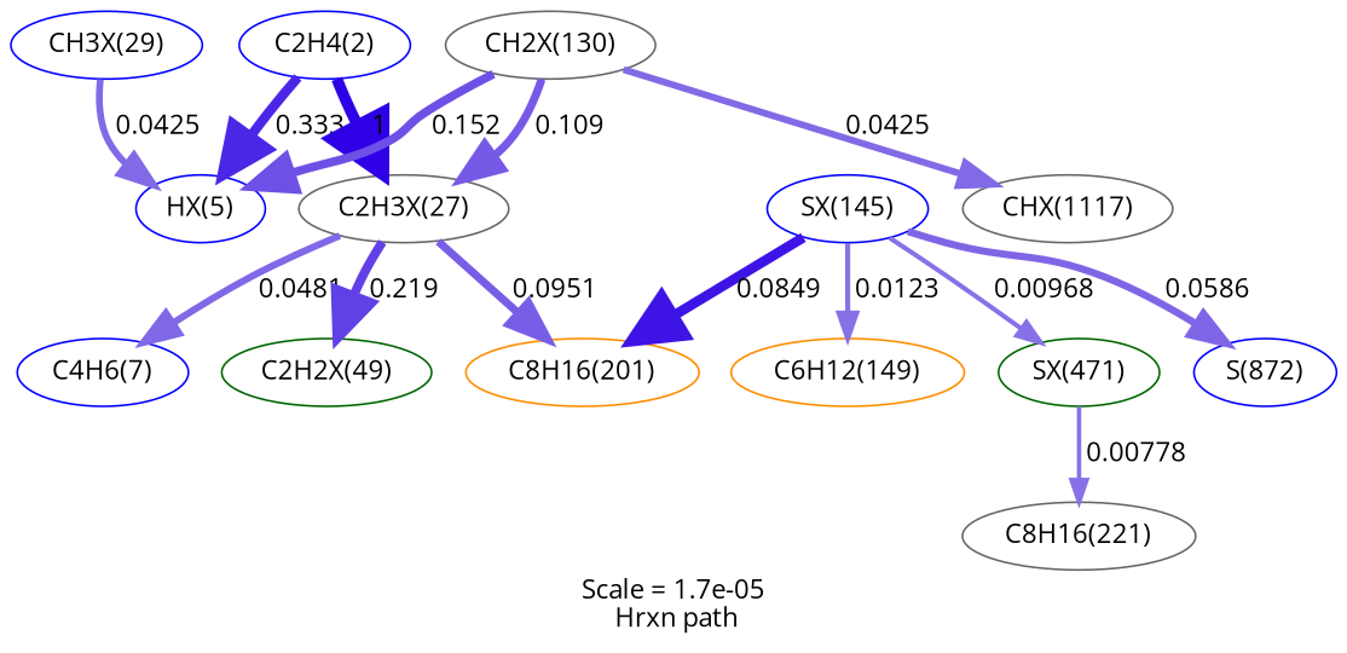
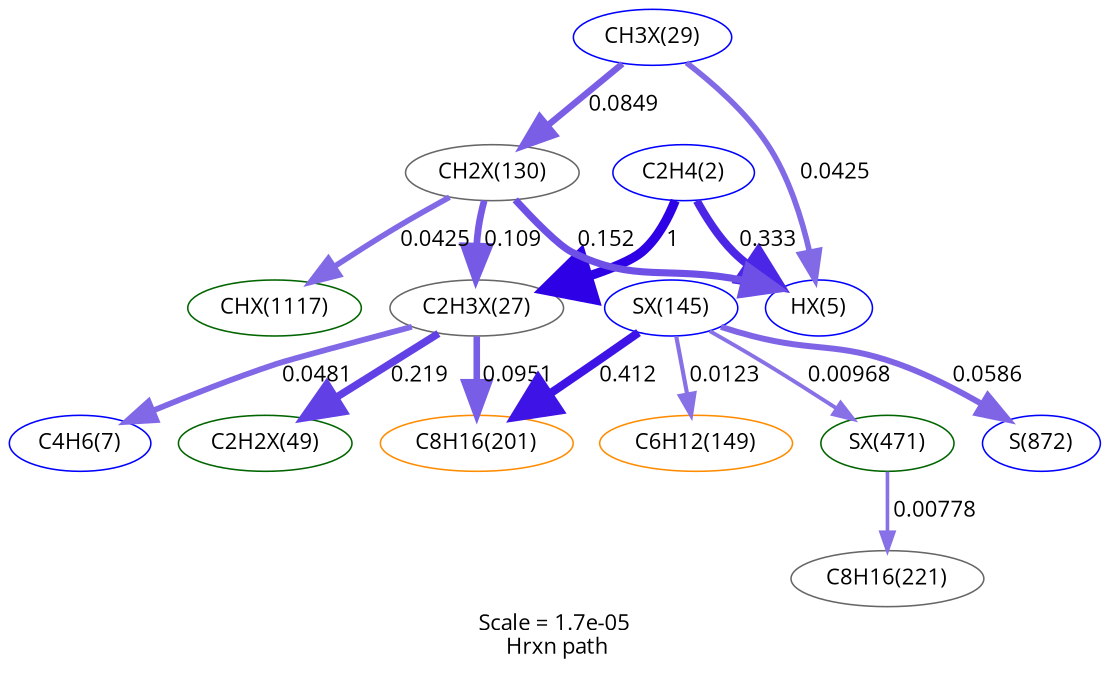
  digraph {
    fontname="Open Sans"
    label="Scale = 1.7e-05\l Hrxn path"
    node [color=blue fontname="Open Sans"]
    edge [arrowsize=1.81 color="0.7, 0.542, 0.9" fontname="Open Sans" style="setlinewidth(3.61)"]
    n1 [label="C2H4(2)"]
    n2 [label="HX(5)"]
    n3 [color=gray40 label="C2H3X(27)"]
    n4 [label="C4H6(7)"]
    n5 [color=darkorange label="C8H16(201)"]
    n6 [color=darkgreen label="C2H2X(49)"]
    n7 [color=gray40 label="CH2X(130)"]
-   n8 [color=gray40 label="CHX(1117)"]
+   n8 [color=darkgreen label="CHX(1117)"]
    n9 [label="CH3X(29)"]
    n10 [label="SX(145)"]
    n11 [color=darkorange label="C6H12(149)"]
    n12 [color=darkgreen label="SX(471)"]
    n13 [label="S(872)"]
    n14 [color=gray40 label="C8H16(221)"]
    n1 -> n2 [arrowsize=2.59 color="0.7, 0.833, 0.9" label=" 0.333" style="setlinewidth(5.17)"]
    n1 -> n3 [arrowsize=3 color="0.7, 1.5, 0.9" label=" 1" style="setlinewidth(6)"]
    n3 -> n4 [arrowsize=1.85 color="0.7, 0.548, 0.9" label=" 0.0481" style="setlinewidth(3.71)"]
    n3 -> n5 [arrowsize=2.11 color="0.7, 0.595, 0.9" label=" 0.0951" style="setlinewidth(4.22)"]
    n3 -> n6 [arrowsize=2.43 color="0.7, 0.719, 0.9" label=" 0.219" style="setlinewidth(4.85)"]
    n7 -> n2 [arrowsize=2.29 color="0.7, 0.652, 0.9" label=" 0.152" style="setlinewidth(4.58)"]
    n7 -> n3 [arrowsize=2.16 color="0.7, 0.609, 0.9" label=" 0.109" style="setlinewidth(4.33)"]
    n7 -> n8 [label=" 0.0425"]
    n9 -> n2 [label=" 0.0425"]
-   n10 -> n5 [arrowsize=2.67 color="0.7, 0.912, 0.9" label=" 0.0849" style="setlinewidth(5.33)"]
+   n9 -> n7 [arrowsize=2.07 color="0.7, 0.585, 0.9" label=" 0.0849" style="setlinewidth(4.14)"]
+   n10 -> n5 [arrowsize=2.67 color="0.7, 0.912, 0.9" label=" 0.412" style="setlinewidth(5.33)"]
    n10 -> n11 [arrowsize=1.34 color="0.7, 0.512, 0.9" label=" 0.0123" style="setlinewidth(2.68)"]
    n10 -> n12 [arrowsize=1.25 color="0.7, 0.51, 0.9" label=" 0.00968" style="setlinewidth(2.5)"]
    n10 -> n13 [arrowsize=1.93 color="0.7, 0.559, 0.9" label=" 0.0586" style="setlinewidth(3.86)"]
    n12 -> n14 [arrowsize=1.17 color="0.7, 0.508, 0.9" label=" 0.00778" style="setlinewidth(2.33)"]
  }
